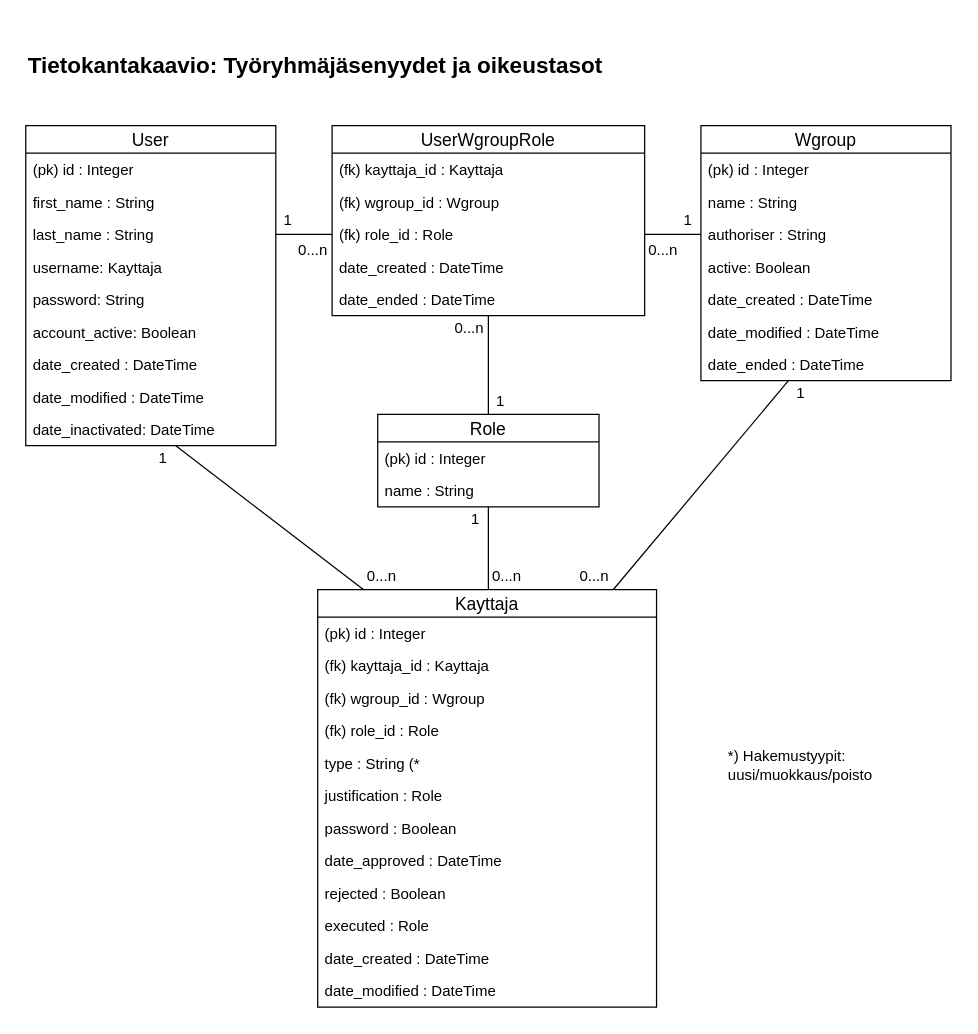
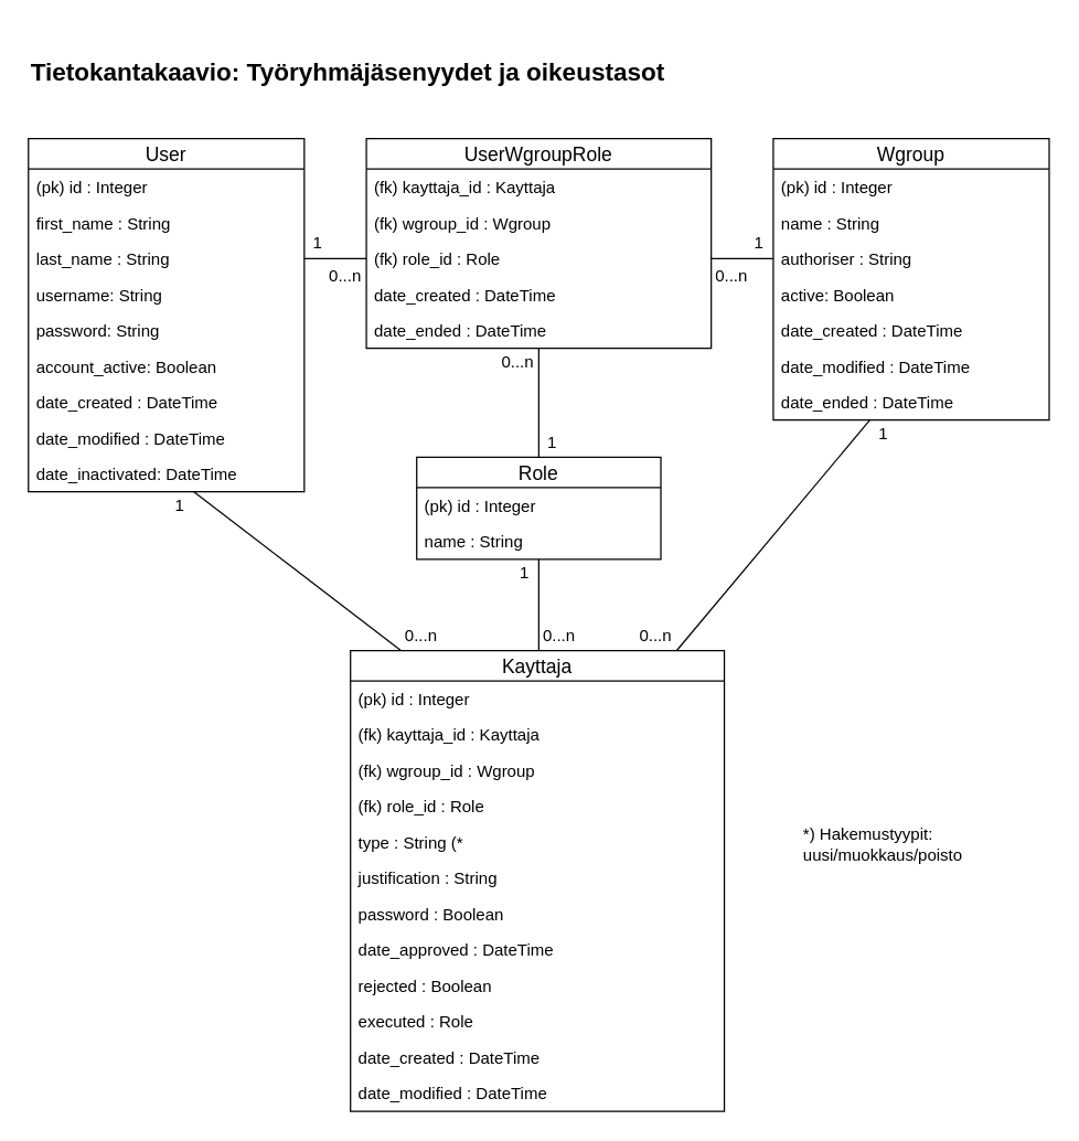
  <mxCell id="0" />
  <mxCell id="1" parent="0" />
  <mxCell id="2" value="User" style="swimlane;fontStyle=0;childLayout=stackLayout;horizontal=1;startSize=22;fillColor=none;horizontalStack=0;resizeParent=1;resizeParentMax=0;resizeLast=0;collapsible=1;marginBottom=0;swimlaneFillColor=#ffffff;align=center;fontSize=14;" parent="1" vertex="1"><mxGeometry x="20" y="100" width="200" height="256" as="geometry" /></mxCell>
  <mxCell id="3" value="(pk) id : Integer" style="text;strokeColor=none;fillColor=none;spacingLeft=4;spacingRight=4;overflow=hidden;rotatable=0;points=[[0,0.5],[1,0.5]];portConstraint=eastwest;fontSize=12;" parent="2" vertex="1"><mxGeometry y="22" width="200" height="26" as="geometry" /></mxCell>
  <mxCell id="4" value="first_name : String" style="text;strokeColor=none;fillColor=none;spacingLeft=4;spacingRight=4;overflow=hidden;rotatable=0;points=[[0,0.5],[1,0.5]];portConstraint=eastwest;fontSize=12;" parent="2" vertex="1"><mxGeometry y="48" width="200" height="26" as="geometry" /></mxCell>
  <mxCell id="5" value="last_name : String" style="text;strokeColor=none;fillColor=none;spacingLeft=4;spacingRight=4;overflow=hidden;rotatable=0;points=[[0,0.5],[1,0.5]];portConstraint=eastwest;fontSize=12;" parent="2" vertex="1"><mxGeometry y="74" width="200" height="26" as="geometry" /></mxCell>
- <mxCell id="6" value="username: Kayttaja" style="text;strokeColor=none;fillColor=none;spacingLeft=4;spacingRight=4;overflow=hidden;rotatable=0;points=[[0,0.5],[1,0.5]];portConstraint=eastwest;fontSize=12;" parent="2" vertex="1"><mxGeometry y="100" width="200" height="26" as="geometry" /></mxCell>
+ <mxCell id="6" value="username: String" style="text;strokeColor=none;fillColor=none;spacingLeft=4;spacingRight=4;overflow=hidden;rotatable=0;points=[[0,0.5],[1,0.5]];portConstraint=eastwest;fontSize=12;" parent="2" vertex="1"><mxGeometry y="100" width="200" height="26" as="geometry" /></mxCell>
  <mxCell id="7" value="password: String" style="text;strokeColor=none;fillColor=none;spacingLeft=4;spacingRight=4;overflow=hidden;rotatable=0;points=[[0,0.5],[1,0.5]];portConstraint=eastwest;fontSize=12;" parent="2" vertex="1"><mxGeometry y="126" width="200" height="26" as="geometry" /></mxCell>
  <mxCell id="8" value="account_active: Boolean" style="text;strokeColor=none;fillColor=none;spacingLeft=4;spacingRight=4;overflow=hidden;rotatable=0;points=[[0,0.5],[1,0.5]];portConstraint=eastwest;fontSize=12;" parent="2" vertex="1"><mxGeometry y="152" width="200" height="26" as="geometry" /></mxCell>
  <mxCell id="9" value="date_created : DateTime" style="text;strokeColor=none;fillColor=none;spacingLeft=4;spacingRight=4;overflow=hidden;rotatable=0;points=[[0,0.5],[1,0.5]];portConstraint=eastwest;fontSize=12;" parent="2" vertex="1"><mxGeometry y="178" width="200" height="26" as="geometry" /></mxCell>
  <mxCell id="10" value="date_modified : DateTime" style="text;strokeColor=none;fillColor=none;spacingLeft=4;spacingRight=4;overflow=hidden;rotatable=0;points=[[0,0.5],[1,0.5]];portConstraint=eastwest;fontSize=12;" parent="2" vertex="1"><mxGeometry y="204" width="200" height="26" as="geometry" /></mxCell>
  <mxCell id="11" value="date_inactivated: DateTime" style="text;strokeColor=none;fillColor=none;spacingLeft=4;spacingRight=4;overflow=hidden;rotatable=0;points=[[0,0.5],[1,0.5]];portConstraint=eastwest;fontSize=12;" parent="2" vertex="1"><mxGeometry y="230" width="200" height="26" as="geometry" /></mxCell>
  <mxCell id="12" value="Wgroup" style="swimlane;fontStyle=0;childLayout=stackLayout;horizontal=1;startSize=22;fillColor=none;horizontalStack=0;resizeParent=1;resizeParentMax=0;resizeLast=0;collapsible=1;marginBottom=0;swimlaneFillColor=#ffffff;align=center;fontSize=14;" parent="1" vertex="1"><mxGeometry x="560" y="100" width="200" height="204" as="geometry" /></mxCell>
  <mxCell id="13" value="(pk) id : Integer" style="text;strokeColor=none;fillColor=none;spacingLeft=4;spacingRight=4;overflow=hidden;rotatable=0;points=[[0,0.5],[1,0.5]];portConstraint=eastwest;fontSize=12;" parent="12" vertex="1"><mxGeometry y="22" width="200" height="26" as="geometry" /></mxCell>
  <mxCell id="14" value="name : String" style="text;strokeColor=none;fillColor=none;spacingLeft=4;spacingRight=4;overflow=hidden;rotatable=0;points=[[0,0.5],[1,0.5]];portConstraint=eastwest;fontSize=12;" parent="12" vertex="1"><mxGeometry y="48" width="200" height="26" as="geometry" /></mxCell>
  <mxCell id="15" value="authoriser : String" style="text;strokeColor=none;fillColor=none;spacingLeft=4;spacingRight=4;overflow=hidden;rotatable=0;points=[[0,0.5],[1,0.5]];portConstraint=eastwest;fontSize=12;" parent="12" vertex="1"><mxGeometry y="74" width="200" height="26" as="geometry" /></mxCell>
  <mxCell id="16" value="active: Boolean" style="text;strokeColor=none;fillColor=none;spacingLeft=4;spacingRight=4;overflow=hidden;rotatable=0;points=[[0,0.5],[1,0.5]];portConstraint=eastwest;fontSize=12;" parent="12" vertex="1"><mxGeometry y="100" width="200" height="26" as="geometry" /></mxCell>
  <mxCell id="17" value="date_created : DateTime" style="text;strokeColor=none;fillColor=none;spacingLeft=4;spacingRight=4;overflow=hidden;rotatable=0;points=[[0,0.5],[1,0.5]];portConstraint=eastwest;fontSize=12;" parent="12" vertex="1"><mxGeometry y="126" width="200" height="26" as="geometry" /></mxCell>
  <mxCell id="18" value="date_modified : DateTime" style="text;strokeColor=none;fillColor=none;spacingLeft=4;spacingRight=4;overflow=hidden;rotatable=0;points=[[0,0.5],[1,0.5]];portConstraint=eastwest;fontSize=12;" parent="12" vertex="1"><mxGeometry y="152" width="200" height="26" as="geometry" /></mxCell>
  <mxCell id="19" value="date_ended : DateTime" style="text;strokeColor=none;fillColor=none;spacingLeft=4;spacingRight=4;overflow=hidden;rotatable=0;points=[[0,0.5],[1,0.5]];portConstraint=eastwest;fontSize=12;" parent="12" vertex="1"><mxGeometry y="178" width="200" height="26" as="geometry" /></mxCell>
  <mxCell id="20" value="Kayttaja" style="swimlane;fontStyle=0;childLayout=stackLayout;horizontal=1;startSize=22;fillColor=none;horizontalStack=0;resizeParent=1;resizeParentMax=0;resizeLast=0;collapsible=1;marginBottom=0;swimlaneFillColor=#ffffff;align=center;fontSize=14;" parent="1" vertex="1"><mxGeometry x="253.5" y="471" width="271" height="334" as="geometry" /></mxCell>
  <mxCell id="21" value="(pk) id : Integer" style="text;strokeColor=none;fillColor=none;spacingLeft=4;spacingRight=4;overflow=hidden;rotatable=0;points=[[0,0.5],[1,0.5]];portConstraint=eastwest;fontSize=12;" parent="20" vertex="1"><mxGeometry y="22" width="271" height="26" as="geometry" /></mxCell>
  <mxCell id="22" value="(fk) kayttaja_id : Kayttaja" style="text;strokeColor=none;fillColor=none;spacingLeft=4;spacingRight=4;overflow=hidden;rotatable=0;points=[[0,0.5],[1,0.5]];portConstraint=eastwest;fontSize=12;" parent="20" vertex="1"><mxGeometry y="48" width="271" height="26" as="geometry" /></mxCell>
  <mxCell id="23" value="(fk) wgroup_id : Wgroup" style="text;strokeColor=none;fillColor=none;spacingLeft=4;spacingRight=4;overflow=hidden;rotatable=0;points=[[0,0.5],[1,0.5]];portConstraint=eastwest;fontSize=12;" parent="20" vertex="1"><mxGeometry y="74" width="271" height="26" as="geometry" /></mxCell>
  <mxCell id="24" value="(fk) role_id : Role" style="text;strokeColor=none;fillColor=none;spacingLeft=4;spacingRight=4;overflow=hidden;rotatable=0;points=[[0,0.5],[1,0.5]];portConstraint=eastwest;fontSize=12;" parent="20" vertex="1"><mxGeometry y="100" width="271" height="26" as="geometry" /></mxCell>
  <mxCell id="25" value="type : String (*" style="text;strokeColor=none;fillColor=none;spacingLeft=4;spacingRight=4;overflow=hidden;rotatable=0;points=[[0,0.5],[1,0.5]];portConstraint=eastwest;fontSize=12;" parent="20" vertex="1"><mxGeometry y="126" width="271" height="26" as="geometry" /></mxCell>
- <mxCell id="26" value="justification : Role" style="text;strokeColor=none;fillColor=none;spacingLeft=4;spacingRight=4;overflow=hidden;rotatable=0;points=[[0,0.5],[1,0.5]];portConstraint=eastwest;fontSize=12;" parent="20" vertex="1"><mxGeometry y="152" width="271" height="26" as="geometry" /></mxCell>
+ <mxCell id="26" value="justification : String" style="text;strokeColor=none;fillColor=none;spacingLeft=4;spacingRight=4;overflow=hidden;rotatable=0;points=[[0,0.5],[1,0.5]];portConstraint=eastwest;fontSize=12;" parent="20" vertex="1"><mxGeometry y="152" width="271" height="26" as="geometry" /></mxCell>
  <mxCell id="27" value="password : Boolean" style="text;strokeColor=none;fillColor=none;spacingLeft=4;spacingRight=4;overflow=hidden;rotatable=0;points=[[0,0.5],[1,0.5]];portConstraint=eastwest;fontSize=12;" parent="20" vertex="1"><mxGeometry y="178" width="271" height="26" as="geometry" /></mxCell>
  <mxCell id="28" value="date_approved : DateTime" style="text;strokeColor=none;fillColor=none;spacingLeft=4;spacingRight=4;overflow=hidden;rotatable=0;points=[[0,0.5],[1,0.5]];portConstraint=eastwest;fontSize=12;" vertex="1" parent="20"><mxGeometry y="204" width="271" height="26" as="geometry" /></mxCell>
  <mxCell id="29" value="rejected : Boolean" style="text;strokeColor=none;fillColor=none;spacingLeft=4;spacingRight=4;overflow=hidden;rotatable=0;points=[[0,0.5],[1,0.5]];portConstraint=eastwest;fontSize=12;" parent="20" vertex="1"><mxGeometry y="230" width="271" height="26" as="geometry" /></mxCell>
  <mxCell id="30" value="executed : Role" style="text;strokeColor=none;fillColor=none;spacingLeft=4;spacingRight=4;overflow=hidden;rotatable=0;points=[[0,0.5],[1,0.5]];portConstraint=eastwest;fontSize=12;" parent="20" vertex="1"><mxGeometry y="256" width="271" height="26" as="geometry" /></mxCell>
  <mxCell id="31" value="date_created : DateTime" style="text;strokeColor=none;fillColor=none;spacingLeft=4;spacingRight=4;overflow=hidden;rotatable=0;points=[[0,0.5],[1,0.5]];portConstraint=eastwest;fontSize=12;" parent="20" vertex="1"><mxGeometry y="282" width="271" height="26" as="geometry" /></mxCell>
  <mxCell id="32" value="date_modified : DateTime" style="text;strokeColor=none;fillColor=none;spacingLeft=4;spacingRight=4;overflow=hidden;rotatable=0;points=[[0,0.5],[1,0.5]];portConstraint=eastwest;fontSize=12;" parent="20" vertex="1"><mxGeometry y="308" width="271" height="26" as="geometry" /></mxCell>
  <mxCell id="33" value="Role" style="swimlane;fontStyle=0;childLayout=stackLayout;horizontal=1;startSize=22;fillColor=none;horizontalStack=0;resizeParent=1;resizeParentMax=0;resizeLast=0;collapsible=1;marginBottom=0;swimlaneFillColor=#ffffff;align=center;fontSize=14;" parent="1" vertex="1"><mxGeometry x="301.5" y="331" width="177" height="74" as="geometry" /></mxCell>
  <mxCell id="34" value="(pk) id : Integer" style="text;strokeColor=none;fillColor=none;spacingLeft=4;spacingRight=4;overflow=hidden;rotatable=0;points=[[0,0.5],[1,0.5]];portConstraint=eastwest;fontSize=12;" parent="33" vertex="1"><mxGeometry y="22" width="177" height="26" as="geometry" /></mxCell>
  <mxCell id="35" value="name : String" style="text;strokeColor=none;fillColor=none;spacingLeft=4;spacingRight=4;overflow=hidden;rotatable=0;points=[[0,0.5],[1,0.5]];portConstraint=eastwest;fontSize=12;" parent="33" vertex="1"><mxGeometry y="48" width="177" height="26" as="geometry" /></mxCell>
  <mxCell id="36" value="UserWgroupRole" style="swimlane;fontStyle=0;childLayout=stackLayout;horizontal=1;startSize=22;fillColor=none;horizontalStack=0;resizeParent=1;resizeParentMax=0;resizeLast=0;collapsible=1;marginBottom=0;swimlaneFillColor=#ffffff;align=center;fontSize=14;" parent="1" vertex="1"><mxGeometry x="265" y="100" width="250" height="152" as="geometry" /></mxCell>
  <mxCell id="37" value="(fk) kayttaja_id : Kayttaja" style="text;strokeColor=none;fillColor=none;spacingLeft=4;spacingRight=4;overflow=hidden;rotatable=0;points=[[0,0.5],[1,0.5]];portConstraint=eastwest;fontSize=12;" parent="36" vertex="1"><mxGeometry y="22" width="250" height="26" as="geometry" /></mxCell>
  <mxCell id="38" value="(fk) wgroup_id : Wgroup" style="text;strokeColor=none;fillColor=none;spacingLeft=4;spacingRight=4;overflow=hidden;rotatable=0;points=[[0,0.5],[1,0.5]];portConstraint=eastwest;fontSize=12;" parent="36" vertex="1"><mxGeometry y="48" width="250" height="26" as="geometry" /></mxCell>
  <mxCell id="39" value="(fk) role_id : Role" style="text;strokeColor=none;fillColor=none;spacingLeft=4;spacingRight=4;overflow=hidden;rotatable=0;points=[[0,0.5],[1,0.5]];portConstraint=eastwest;fontSize=12;" parent="36" vertex="1"><mxGeometry y="74" width="250" height="26" as="geometry" /></mxCell>
  <mxCell id="40" value="date_created : DateTime" style="text;strokeColor=none;fillColor=none;spacingLeft=4;spacingRight=4;overflow=hidden;rotatable=0;points=[[0,0.5],[1,0.5]];portConstraint=eastwest;fontSize=12;" parent="36" vertex="1"><mxGeometry y="100" width="250" height="26" as="geometry" /></mxCell>
  <mxCell id="41" value="date_ended : DateTime" style="text;strokeColor=none;fillColor=none;spacingLeft=4;spacingRight=4;overflow=hidden;rotatable=0;points=[[0,0.5],[1,0.5]];portConstraint=eastwest;fontSize=12;" parent="36" vertex="1"><mxGeometry y="126" width="250" height="26" as="geometry" /></mxCell>
  <mxCell id="42" value="0...n" style="text;html=1;strokeColor=none;fillColor=none;align=center;verticalAlign=middle;whiteSpace=wrap;rounded=0;" parent="1" vertex="1"><mxGeometry x="290" y="451" width="30" height="20" as="geometry" /></mxCell>
  <mxCell id="43" value="0...n" style="text;html=1;strokeColor=none;fillColor=none;align=center;verticalAlign=middle;whiteSpace=wrap;rounded=0;" parent="1" vertex="1"><mxGeometry x="235" y="190" width="30" height="20" as="geometry" /></mxCell>
  <mxCell id="44" value="1" style="text;html=1;strokeColor=none;fillColor=none;align=center;verticalAlign=middle;whiteSpace=wrap;rounded=0;" parent="1" vertex="1"><mxGeometry x="220" y="166" width="20" height="20" as="geometry" /></mxCell>
  <mxCell id="45" value="1" style="text;html=1;strokeColor=none;fillColor=none;align=center;verticalAlign=middle;whiteSpace=wrap;rounded=0;" parent="1" vertex="1"><mxGeometry x="390" y="311" width="20" height="20" as="geometry" /></mxCell>
  <mxCell id="46" value="1" style="text;html=1;strokeColor=none;fillColor=none;align=center;verticalAlign=middle;whiteSpace=wrap;rounded=0;" parent="1" vertex="1"><mxGeometry x="540" y="166" width="20" height="20" as="geometry" /></mxCell>
  <mxCell id="47" value="1" style="text;html=1;strokeColor=none;fillColor=none;align=center;verticalAlign=middle;whiteSpace=wrap;rounded=0;" parent="1" vertex="1"><mxGeometry x="120" y="356" width="20" height="20" as="geometry" /></mxCell>
  <mxCell id="48" value="0...n" style="text;html=1;strokeColor=none;fillColor=none;align=center;verticalAlign=middle;whiteSpace=wrap;rounded=0;" parent="1" vertex="1"><mxGeometry x="515" y="190" width="30" height="20" as="geometry" /></mxCell>
  <mxCell id="49" value="0...n" style="text;html=1;strokeColor=none;fillColor=none;align=center;verticalAlign=middle;whiteSpace=wrap;rounded=0;" parent="1" vertex="1"><mxGeometry x="360" y="252" width="30" height="20" as="geometry" /></mxCell>
  <mxCell id="50" value="" style="endArrow=none;html=1;exitX=1;exitY=0;exitDx=0;exitDy=0;entryX=0;entryY=1;entryDx=0;entryDy=0;" parent="1" source="47" target="42" edge="1"><mxGeometry width="50" height="50" relative="1" as="geometry"><mxPoint x="120" y="298" as="sourcePoint" /><mxPoint x="90" y="360" as="targetPoint" /></mxGeometry></mxCell>
  <mxCell id="51" value="" style="endArrow=none;html=1;exitX=1;exitY=0;exitDx=0;exitDy=0;entryX=0;entryY=1;entryDx=0;entryDy=0;" parent="1" source="49" target="45" edge="1"><mxGeometry width="50" height="50" relative="1" as="geometry"><mxPoint x="400" y="280" as="sourcePoint" /><mxPoint x="390" y="329" as="targetPoint" /></mxGeometry></mxCell>
  <mxCell id="52" value="" style="endArrow=none;html=1;exitX=1;exitY=0.5;exitDx=0;exitDy=0;entryX=0;entryY=0.5;entryDx=0;entryDy=0;" parent="1" edge="1"><mxGeometry width="50" height="50" relative="1" as="geometry"><mxPoint x="220" y="187" as="sourcePoint" /><mxPoint x="265" y="187" as="targetPoint" /></mxGeometry></mxCell>
  <mxCell id="53" value="" style="endArrow=none;html=1;exitX=1;exitY=0.5;exitDx=0;exitDy=0;entryX=0;entryY=0.5;entryDx=0;entryDy=0;" parent="1" edge="1"><mxGeometry width="50" height="50" relative="1" as="geometry"><mxPoint x="515" y="187" as="sourcePoint" /><mxPoint x="560" y="187" as="targetPoint" /></mxGeometry></mxCell>
  <mxCell id="54" value="" style="endArrow=none;html=1;entryX=0;entryY=1;entryDx=0;entryDy=0;exitX=1;exitY=0;exitDx=0;exitDy=0;" parent="1" source="58" target="57" edge="1"><mxGeometry width="50" height="50" relative="1" as="geometry"><mxPoint x="400" y="390" as="sourcePoint" /><mxPoint x="110" y="357" as="targetPoint" /></mxGeometry></mxCell>
  <mxCell id="55" value="" style="endArrow=none;html=1;entryX=0;entryY=0;entryDx=0;entryDy=0;exitX=1;exitY=1;exitDx=0;exitDy=0;" parent="1" source="56" target="59" edge="1"><mxGeometry width="50" height="50" relative="1" as="geometry"><mxPoint x="280" y="500" as="sourcePoint" /><mxPoint x="304.5" y="582" as="targetPoint" /></mxGeometry></mxCell>
  <mxCell id="56" value="0...n" style="text;html=1;strokeColor=none;fillColor=none;align=center;verticalAlign=middle;whiteSpace=wrap;rounded=0;" parent="1" vertex="1"><mxGeometry x="460" y="451" width="30" height="20" as="geometry" /></mxCell>
  <mxCell id="57" value="0...n" style="text;html=1;strokeColor=none;fillColor=none;align=center;verticalAlign=middle;whiteSpace=wrap;rounded=0;" parent="1" vertex="1"><mxGeometry x="390" y="451" width="30" height="20" as="geometry" /></mxCell>
  <mxCell id="58" value="1" style="text;html=1;strokeColor=none;fillColor=none;align=center;verticalAlign=middle;whiteSpace=wrap;rounded=0;" parent="1" vertex="1"><mxGeometry x="370" y="405" width="20" height="20" as="geometry" /></mxCell>
  <mxCell id="59" value="1" style="text;html=1;strokeColor=none;fillColor=none;align=center;verticalAlign=middle;whiteSpace=wrap;rounded=0;" parent="1" vertex="1"><mxGeometry x="630" y="304" width="20" height="20" as="geometry" /></mxCell>
  <mxCell id="60" value="&lt;h2&gt;Tietokantakaavio: Työryhmäjäsenyydet ja oikeustasot&lt;/h2&gt;" style="text;html=1;" parent="1" vertex="1"><mxGeometry x="20" y="20" width="490" height="50" as="geometry" /></mxCell>
  <mxCell id="61" value="&lt;div align=&quot;left&quot;&gt;*) Hakemustyypit: &lt;br&gt;&lt;/div&gt;&lt;div align=&quot;left&quot;&gt;uusi/muokkaus/poisto&lt;/div&gt;" style="text;html=1;strokeColor=none;fillColor=none;align=left;verticalAlign=middle;whiteSpace=wrap;rounded=0;" parent="1" vertex="1"><mxGeometry x="580" y="582" width="140" height="60" as="geometry" /></mxCell>
